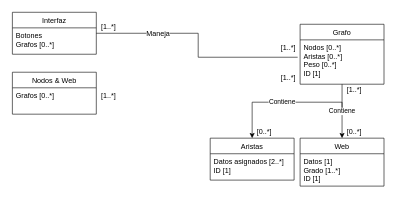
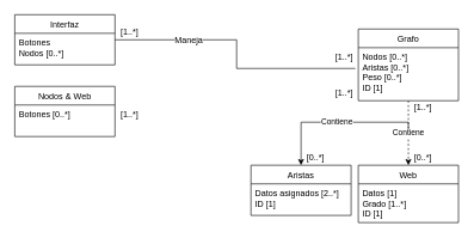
  <mxCell id="0" />
  <mxCell id="1" parent="0" />
- <mxCell id="2" value="Contiene" style="edgeStyle=orthogonalEdgeStyle;rounded=0;orthogonalLoop=1;jettySize=auto;html=1;entryX=0.5;entryY=0;entryDx=0;entryDy=0;startArrow=none;startFill=0;endArrow=classic;endFill=1;strokeColor=#000000;" edge="1" parent="1" source="3" target="5"><mxGeometry relative="1" as="geometry" /></mxCell>
+ <mxCell id="2" value="Contiene" style="edgeStyle=orthogonalEdgeStyle;rounded=0;orthogonalLoop=1;jettySize=auto;html=1;entryX=0.5;entryY=0;entryDx=0;entryDy=0;startArrow=none;startFill=0;endArrow=classic;endFill=1;strokeColor=#000000;dashed=1;" edge="1" parent="1" source="3" target="5"><mxGeometry relative="1" as="geometry" /></mxCell>
  <mxCell id="3" value="Grafo" style="swimlane;fontStyle=0;childLayout=stackLayout;horizontal=1;startSize=26;fillColor=none;horizontalStack=0;resizeParent=1;resizeParentMax=0;resizeLast=0;collapsible=1;marginBottom=0;" vertex="1" parent="1"><mxGeometry x="500" y="40" width="140" height="100" as="geometry" /></mxCell>
  <mxCell id="4" value="Nodos [0..*]&#10;Aristas [0..*]&#10;Peso [0..*]&#10;ID [1]&#10;" style="text;strokeColor=none;fillColor=none;align=left;verticalAlign=top;spacingLeft=4;spacingRight=4;overflow=hidden;rotatable=0;points=[[0,0.5],[1,0.5]];portConstraint=eastwest;" vertex="1" parent="3"><mxGeometry y="26" width="140" height="74" as="geometry" /></mxCell>
  <mxCell id="5" value="Web" style="swimlane;fontStyle=0;childLayout=stackLayout;horizontal=1;startSize=26;fillColor=none;horizontalStack=0;resizeParent=1;resizeParentMax=0;resizeLast=0;collapsible=1;marginBottom=0;" vertex="1" parent="1"><mxGeometry x="500" y="230" width="140" height="80" as="geometry" /></mxCell>
  <mxCell id="6" value="Datos [1]&#10;Grado [1..*]&#10;ID [1]&#10;" style="text;strokeColor=none;fillColor=none;align=left;verticalAlign=top;spacingLeft=4;spacingRight=4;overflow=hidden;rotatable=0;points=[[0,0.5],[1,0.5]];portConstraint=eastwest;" vertex="1" parent="5"><mxGeometry y="26" width="140" height="54" as="geometry" /></mxCell>
  <mxCell id="7" value="Contiene" style="edgeStyle=orthogonalEdgeStyle;rounded=0;orthogonalLoop=1;jettySize=auto;html=1;startArrow=classic;startFill=1;endArrow=none;endFill=0;strokeColor=#000000;" edge="1" parent="1" source="8"><mxGeometry relative="1" as="geometry"><mxPoint x="570" y="180" as="targetPoint" /><Array as="points"><mxPoint x="420" y="170" /><mxPoint x="570" y="170" /></Array></mxGeometry></mxCell>
  <mxCell id="8" value="Aristas" style="swimlane;fontStyle=0;childLayout=stackLayout;horizontal=1;startSize=26;fillColor=none;horizontalStack=0;resizeParent=1;resizeParentMax=0;resizeLast=0;collapsible=1;marginBottom=0;" vertex="1" parent="1"><mxGeometry x="350" y="230" width="140" height="70" as="geometry" /></mxCell>
  <mxCell id="9" value="Datos asignados [2..*]&#10;ID [1]" style="text;strokeColor=none;fillColor=none;align=left;verticalAlign=top;spacingLeft=4;spacingRight=4;overflow=hidden;rotatable=0;points=[[0,0.5],[1,0.5]];portConstraint=eastwest;" vertex="1" parent="8"><mxGeometry y="26" width="140" height="44" as="geometry" /></mxCell>
  <mxCell id="10" style="edgeStyle=orthogonalEdgeStyle;rounded=0;orthogonalLoop=1;jettySize=auto;html=1;entryX=-0.029;entryY=0.392;entryDx=0;entryDy=0;entryPerimeter=0;startArrow=none;startFill=0;endArrow=none;endFill=1;strokeColor=#000000;" edge="1" parent="1" source="12" target="4"><mxGeometry relative="1" as="geometry" /></mxCell>
  <mxCell id="11" value="Maneja" style="text;html=1;align=center;verticalAlign=middle;resizable=0;points=[];;labelBackgroundColor=#ffffff;" vertex="1" connectable="0" parent="10"><mxGeometry x="-0.457" relative="1" as="geometry"><mxPoint as="offset" /></mxGeometry></mxCell>
  <mxCell id="12" value="Interfaz" style="swimlane;fontStyle=0;childLayout=stackLayout;horizontal=1;startSize=26;fillColor=none;horizontalStack=0;resizeParent=1;resizeParentMax=0;resizeLast=0;collapsible=1;marginBottom=0;" vertex="1" parent="1"><mxGeometry x="20" y="20" width="140" height="70" as="geometry" /></mxCell>
- <mxCell id="13" value="Botones&#10;Grafos [0..*]&#10;" style="text;strokeColor=none;fillColor=none;align=left;verticalAlign=top;spacingLeft=4;spacingRight=4;overflow=hidden;rotatable=0;points=[[0,0.5],[1,0.5]];portConstraint=eastwest;" vertex="1" parent="12"><mxGeometry y="26" width="140" height="44" as="geometry" /></mxCell>
+ <mxCell id="13" value="Botones&#10;Nodos [0..*]&#10;" style="text;strokeColor=none;fillColor=none;align=left;verticalAlign=top;spacingLeft=4;spacingRight=4;overflow=hidden;rotatable=0;points=[[0,0.5],[1,0.5]];portConstraint=eastwest;" vertex="1" parent="12"><mxGeometry y="26" width="140" height="44" as="geometry" /></mxCell>
  <mxCell id="14" value="Nodos &amp; Web" style="swimlane;fontStyle=0;childLayout=stackLayout;horizontal=1;startSize=26;fillColor=none;horizontalStack=0;resizeParent=1;resizeParentMax=0;resizeLast=0;collapsible=1;marginBottom=0;" vertex="1" parent="1"><mxGeometry x="20" y="120" width="140" height="70" as="geometry" /></mxCell>
- <mxCell id="15" value="Grafos [0..*]" style="text;strokeColor=none;fillColor=none;align=left;verticalAlign=top;spacingLeft=4;spacingRight=4;overflow=hidden;rotatable=0;points=[[0,0.5],[1,0.5]];portConstraint=eastwest;" vertex="1" parent="14"><mxGeometry y="26" width="140" height="44" as="geometry" /></mxCell>
+ <mxCell id="15" value="Botones [0..*]" style="text;strokeColor=none;fillColor=none;align=left;verticalAlign=top;spacingLeft=4;spacingRight=4;overflow=hidden;rotatable=0;points=[[0,0.5],[1,0.5]];portConstraint=eastwest;" vertex="1" parent="14"><mxGeometry y="26" width="140" height="44" as="geometry" /></mxCell>
  <mxCell id="16" value="[1..*]" style="text;html=1;align=center;verticalAlign=middle;resizable=0;points=[];;autosize=1;" vertex="1" parent="1"><mxGeometry x="160" y="150" width="40" height="20" as="geometry" /></mxCell>
  <mxCell id="17" value="[1..*]" style="text;html=1;align=center;verticalAlign=middle;resizable=0;points=[];;autosize=1;" vertex="1" parent="1"><mxGeometry x="160" y="35" width="40" height="20" as="geometry" /></mxCell>
  <mxCell id="18" value="[1..*]" style="text;html=1;align=center;verticalAlign=middle;resizable=0;points=[];;autosize=1;" vertex="1" parent="1"><mxGeometry x="460" y="70" width="40" height="20" as="geometry" /></mxCell>
  <mxCell id="19" value="[1..*]" style="text;html=1;align=center;verticalAlign=middle;resizable=0;points=[];;autosize=1;" vertex="1" parent="1"><mxGeometry x="460" y="120" width="40" height="20" as="geometry" /></mxCell>
  <mxCell id="20" value="[1..*]" style="text;html=1;align=center;verticalAlign=middle;resizable=0;points=[];;autosize=1;" vertex="1" parent="1"><mxGeometry x="570" y="140" width="40" height="20" as="geometry" /></mxCell>
  <mxCell id="21" value="[0..*]" style="text;html=1;align=center;verticalAlign=middle;resizable=0;points=[];;autosize=1;" vertex="1" parent="1"><mxGeometry x="420" y="210" width="40" height="20" as="geometry" /></mxCell>
  <mxCell id="22" value="[0..*]" style="text;html=1;align=center;verticalAlign=middle;resizable=0;points=[];;autosize=1;" vertex="1" parent="1"><mxGeometry x="570" y="210" width="40" height="20" as="geometry" /></mxCell>
